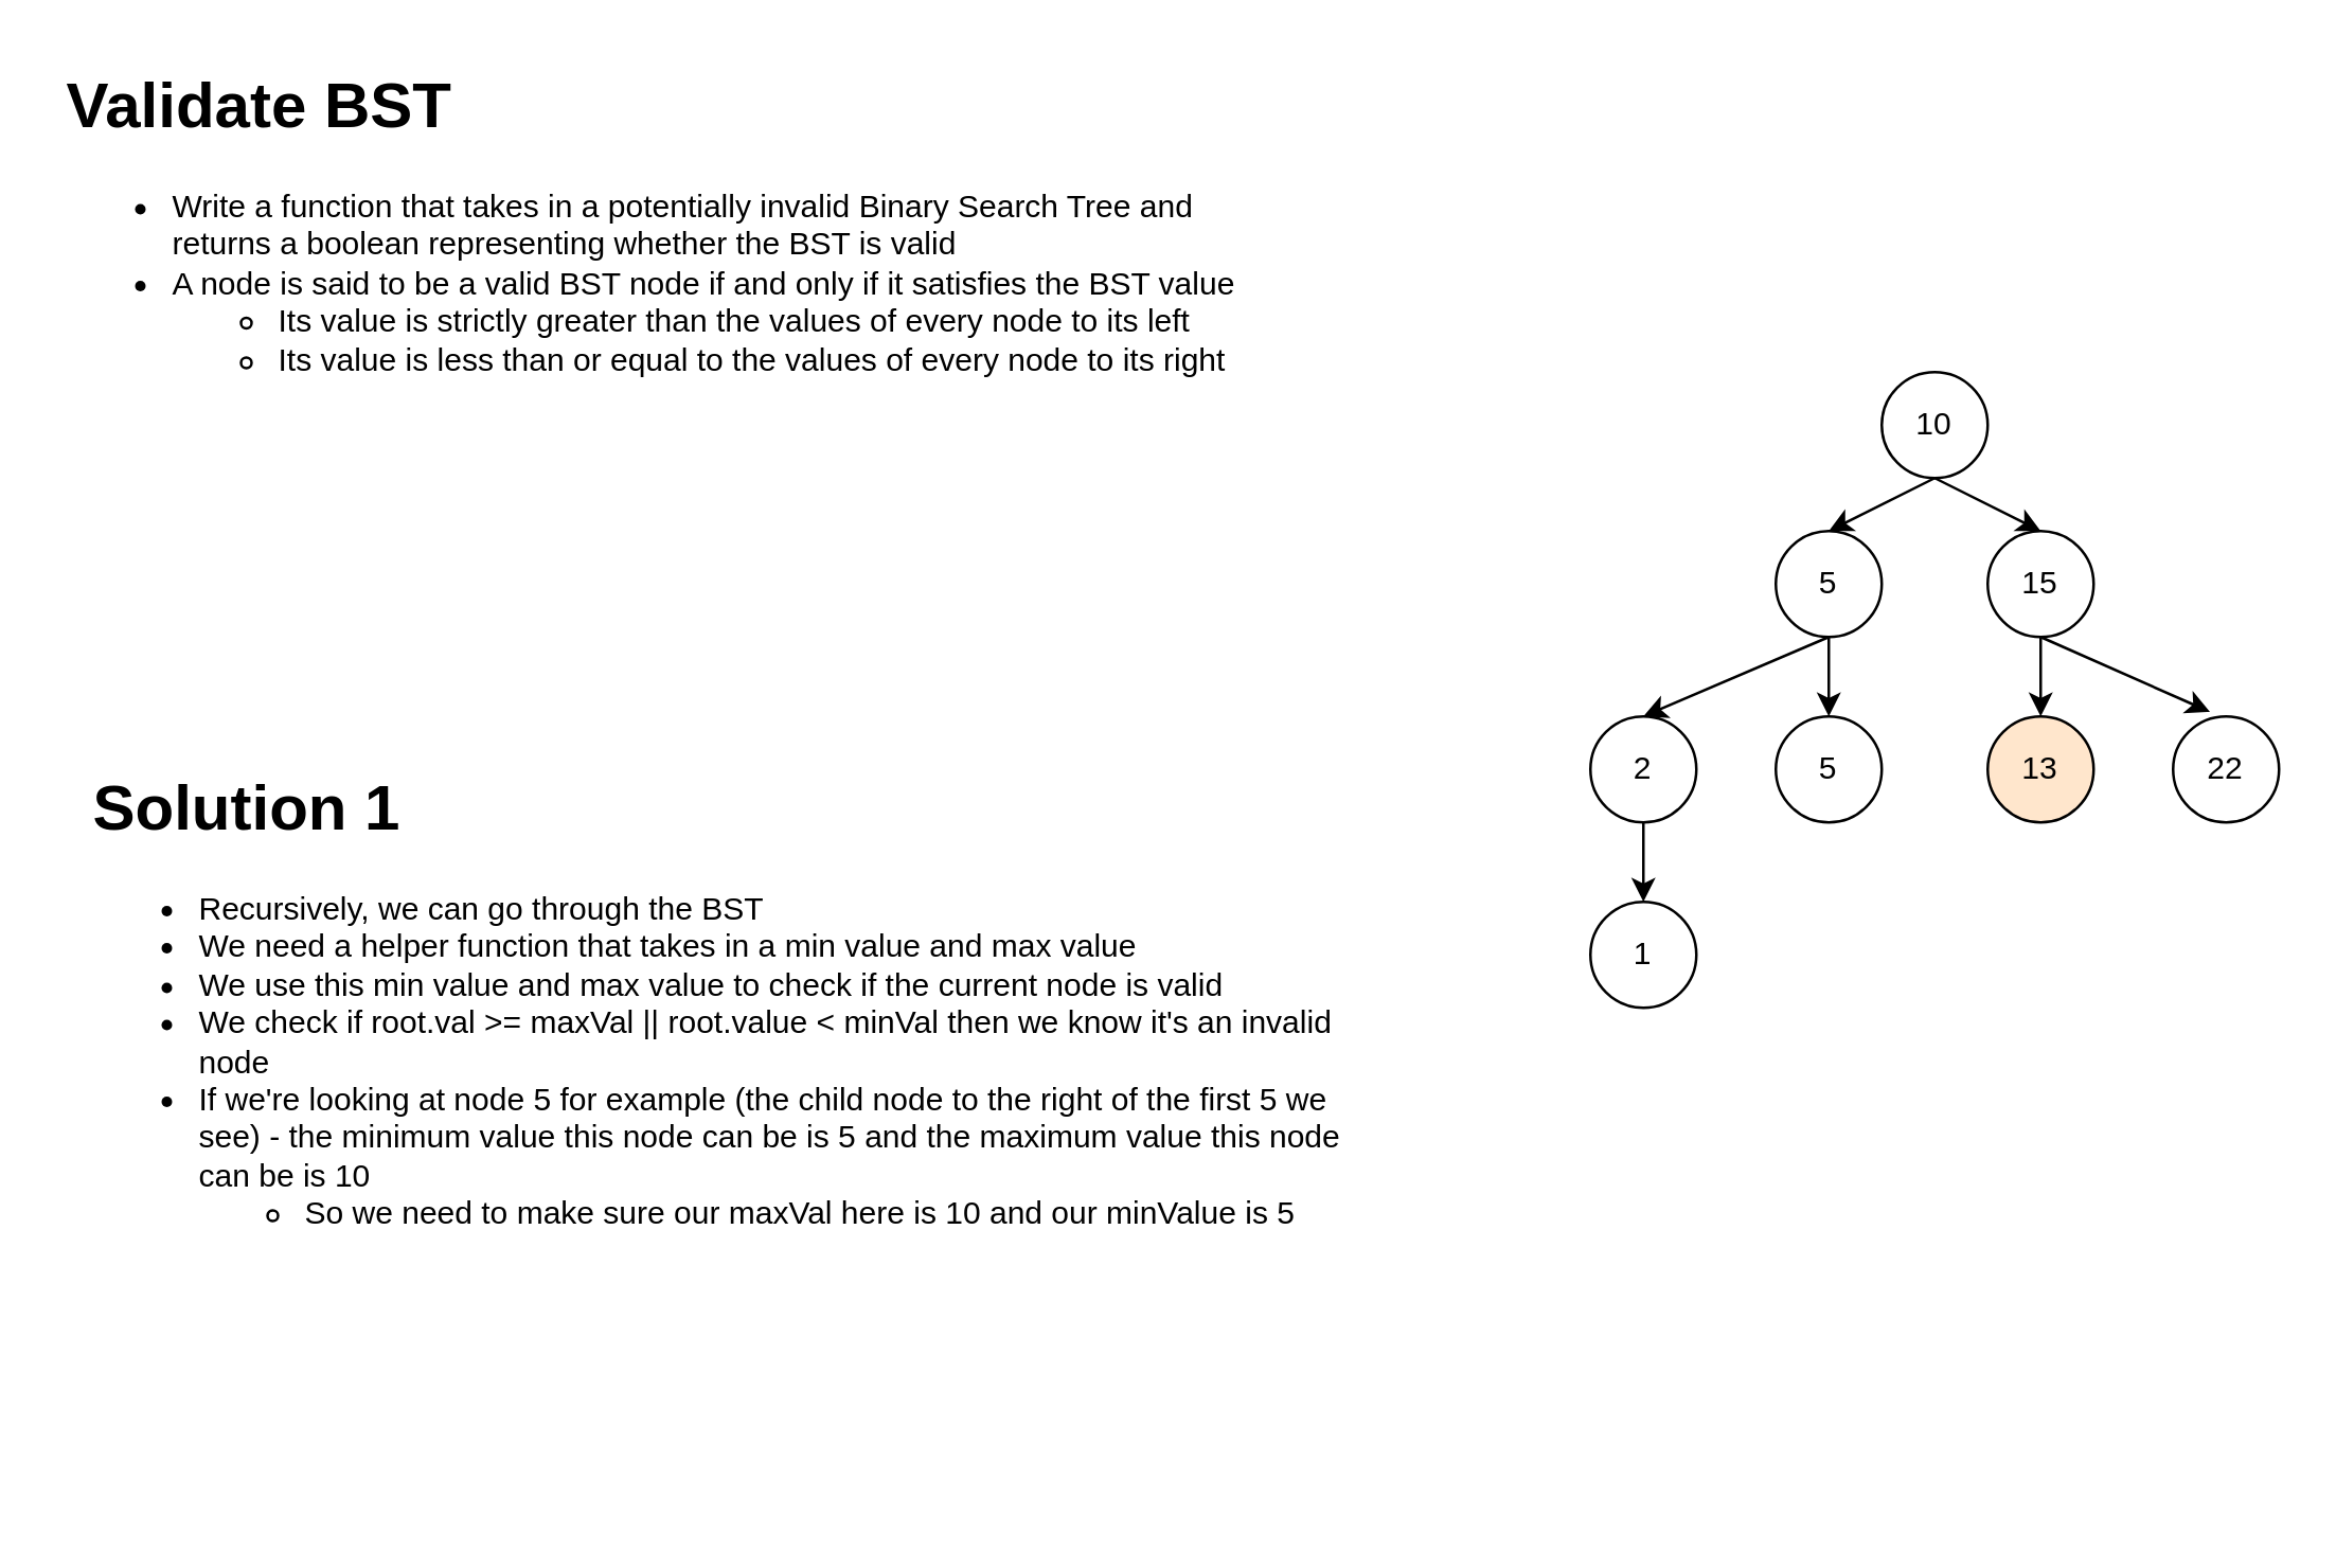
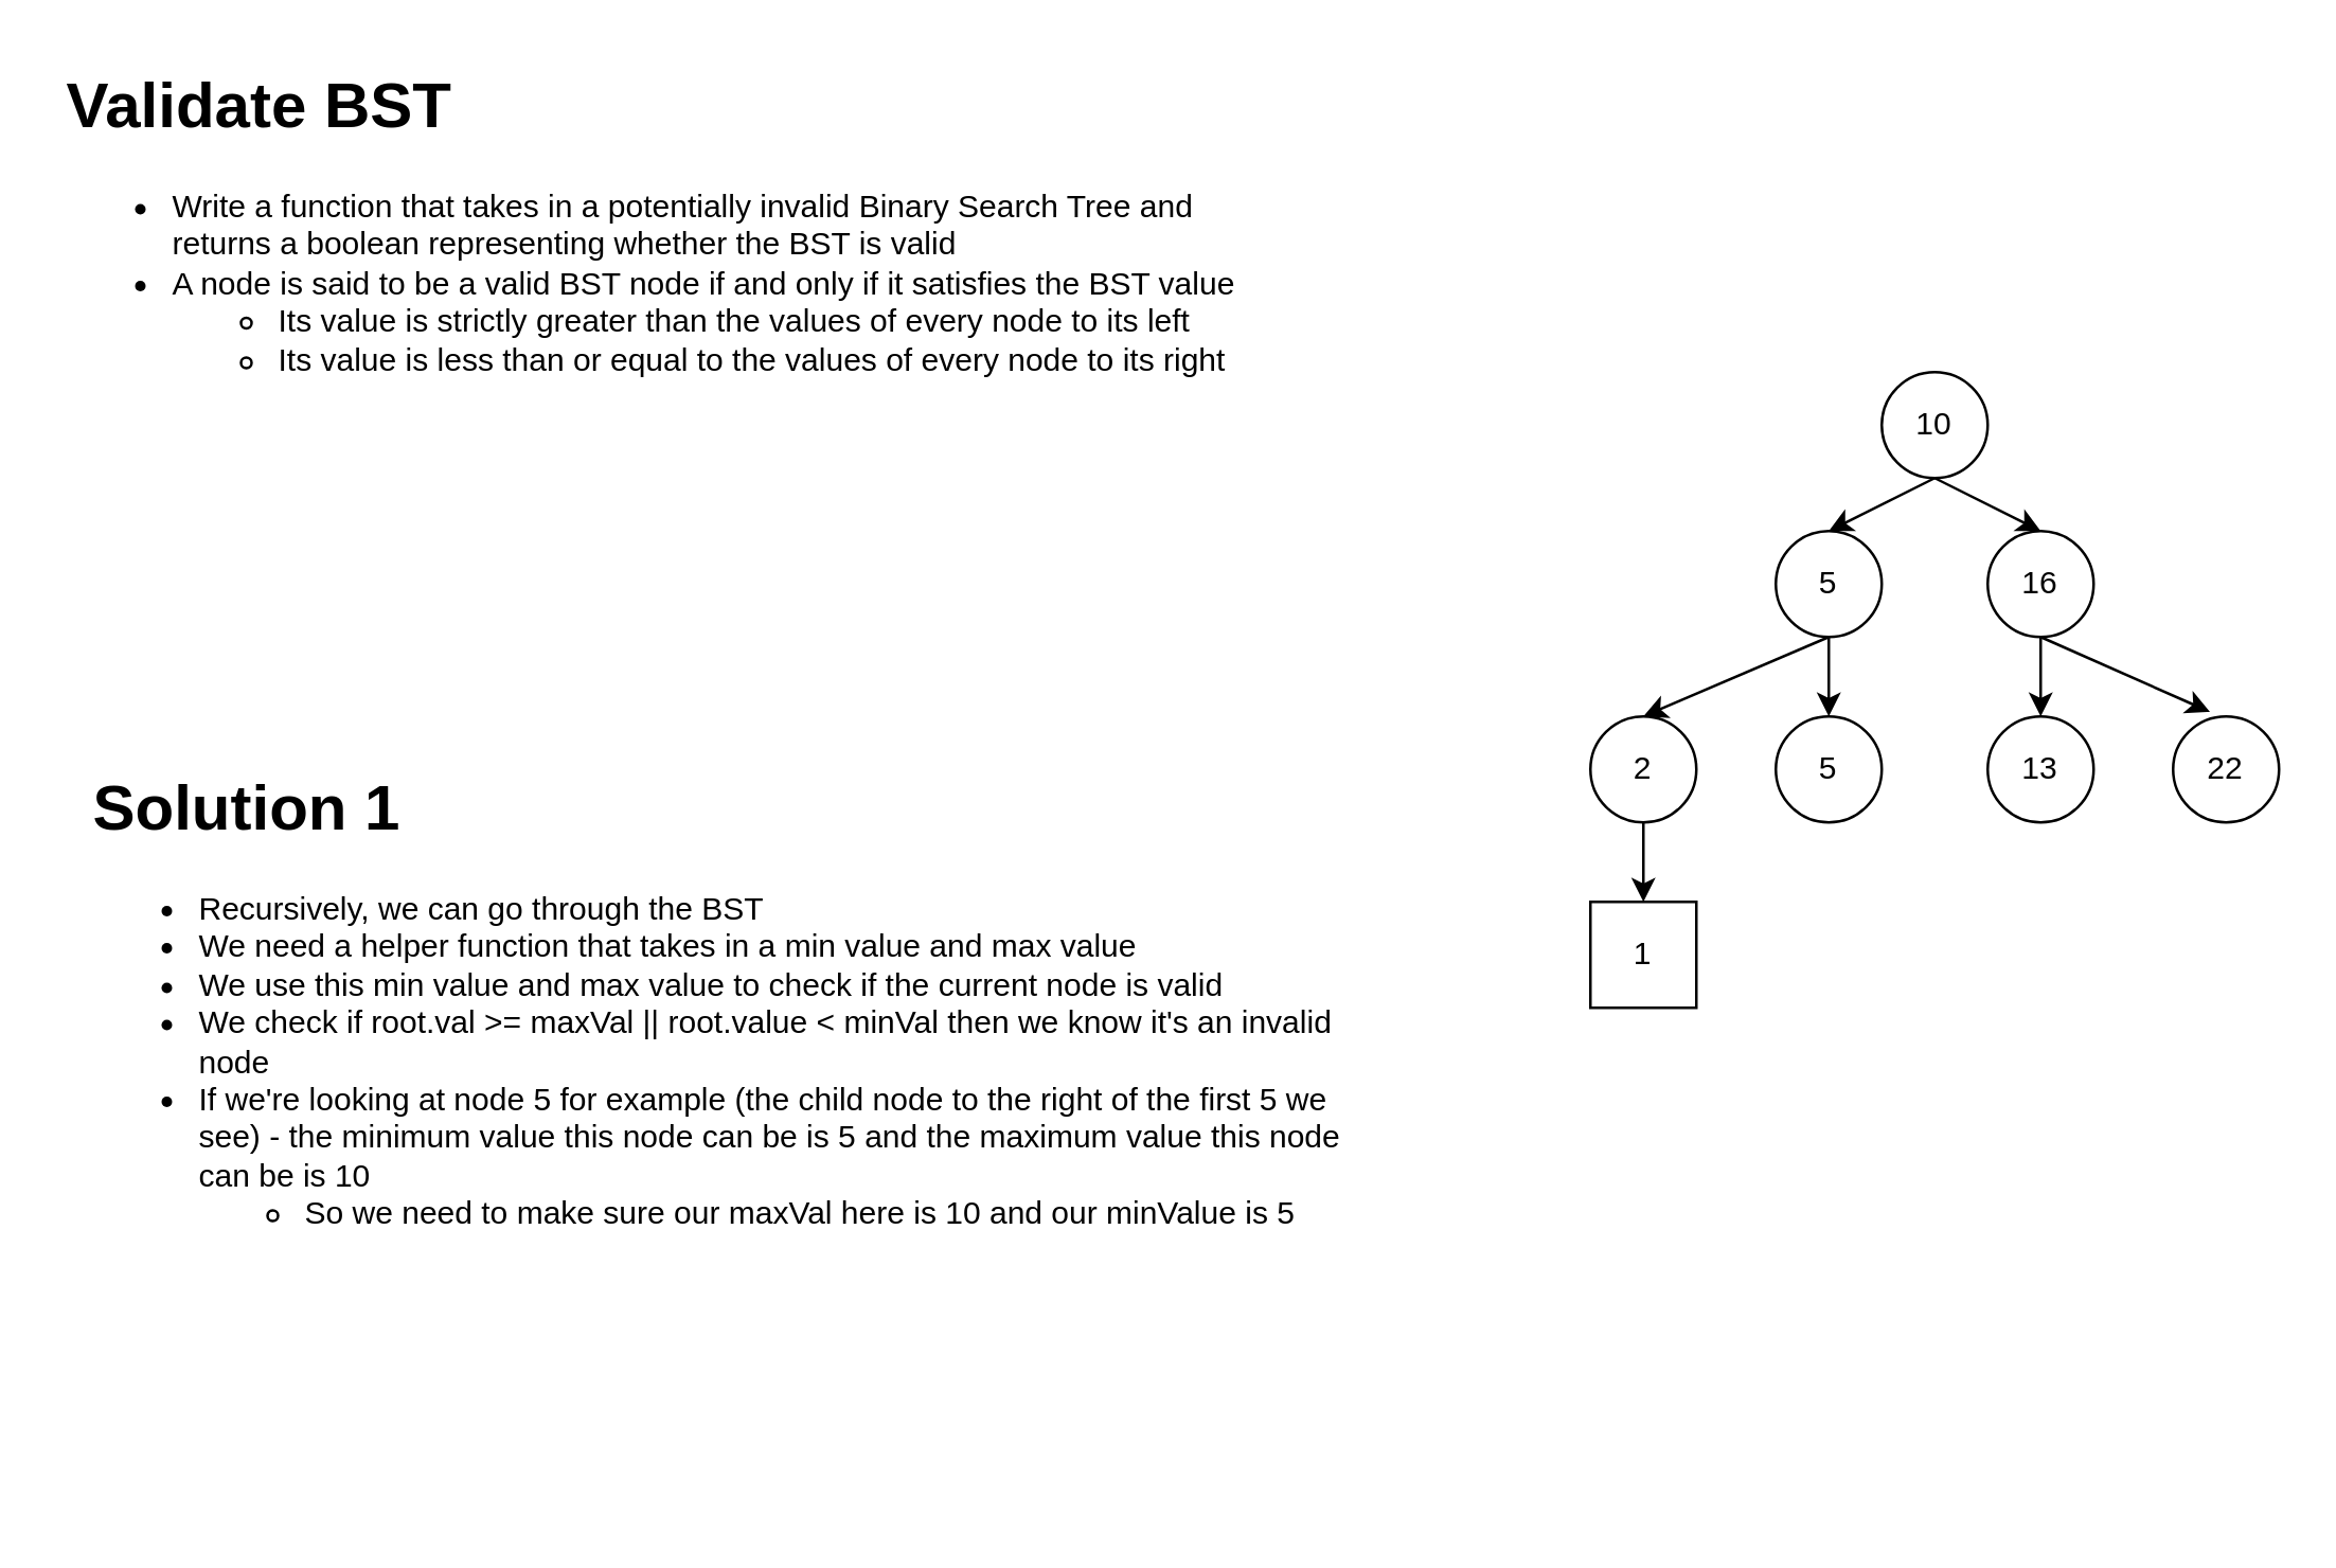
  <mxCell id="0" />
  <mxCell id="1" parent="0" />
  <mxCell id="2" value="&lt;h1&gt;Validate BST&lt;/h1&gt;&lt;p&gt;&lt;/p&gt;&lt;ul&gt;&lt;li&gt;Write a function that takes in a potentially invalid Binary Search Tree and returns a boolean representing whether the BST is valid&lt;/li&gt;&lt;li&gt;A node is said to be a valid BST node if and only if it satisfies the BST value&lt;/li&gt;&lt;ul&gt;&lt;li&gt;Its value is strictly greater than the values of every node to its left&lt;/li&gt;&lt;li&gt;Its value is less than or equal to the values of every node to its right&lt;/li&gt;&lt;/ul&gt;&lt;/ul&gt;&lt;p&gt;&lt;/p&gt;" style="text;html=1;strokeColor=none;fillColor=none;spacing=5;spacingTop=-20;whiteSpace=wrap;overflow=hidden;rounded=0;" vertex="1" parent="1"><mxGeometry x="20" y="20" width="460" height="260" as="geometry" /></mxCell>
  <mxCell id="3" value="10" style="ellipse;whiteSpace=wrap;html=1;aspect=fixed;" vertex="1" parent="1"><mxGeometry x="710" y="140" width="40" height="40" as="geometry" /></mxCell>
  <mxCell id="4" value="5" style="ellipse;whiteSpace=wrap;html=1;aspect=fixed;" vertex="1" parent="1"><mxGeometry x="670" y="200" width="40" height="40" as="geometry" /></mxCell>
- <mxCell id="5" value="15" style="ellipse;whiteSpace=wrap;html=1;aspect=fixed;" vertex="1" parent="1"><mxGeometry x="750" y="200" width="40" height="40" as="geometry" /></mxCell>
- <mxCell id="6" value="13" style="ellipse;whiteSpace=wrap;html=1;aspect=fixed;fillColor=#ffe6cc;" vertex="1" parent="1"><mxGeometry x="750" y="270" width="40" height="40" as="geometry" /></mxCell>
+ <mxCell id="5" value="16" style="ellipse;whiteSpace=wrap;html=1;aspect=fixed;" vertex="1" parent="1"><mxGeometry x="750" y="200" width="40" height="40" as="geometry" /></mxCell>
+ <mxCell id="6" value="13" style="ellipse;whiteSpace=wrap;html=1;aspect=fixed;" vertex="1" parent="1"><mxGeometry x="750" y="270" width="40" height="40" as="geometry" /></mxCell>
  <mxCell id="7" value="22" style="ellipse;whiteSpace=wrap;html=1;aspect=fixed;" vertex="1" parent="1"><mxGeometry x="820" y="270" width="40" height="40" as="geometry" /></mxCell>
  <mxCell id="8" value="5" style="ellipse;whiteSpace=wrap;html=1;aspect=fixed;" vertex="1" parent="1"><mxGeometry x="670" y="270" width="40" height="40" as="geometry" /></mxCell>
  <mxCell id="9" value="2" style="ellipse;whiteSpace=wrap;html=1;aspect=fixed;" vertex="1" parent="1"><mxGeometry x="600" y="270" width="40" height="40" as="geometry" /></mxCell>
- <mxCell id="10" value="1" style="ellipse;whiteSpace=wrap;html=1;aspect=fixed;" vertex="1" parent="1"><mxGeometry x="600" y="340" width="40" height="40" as="geometry" /></mxCell>
+ <mxCell id="10" value="1" style="whiteSpace=wrap;html=1;aspect=fixed;rounded=0;" vertex="1" parent="1"><mxGeometry x="600" y="340" width="40" height="40" as="geometry" /></mxCell>
  <mxCell id="11" value="" style="endArrow=classic;html=1;rounded=0;exitX=0.5;exitY=1;exitDx=0;exitDy=0;entryX=0.5;entryY=0;entryDx=0;entryDy=0;" edge="1" parent="1" source="3" target="4"><mxGeometry width="50" height="50" relative="1" as="geometry"><mxPoint x="560" y="230" as="sourcePoint" /><mxPoint x="610" y="180" as="targetPoint" /></mxGeometry></mxCell>
  <mxCell id="12" value="" style="endArrow=classic;html=1;rounded=0;entryX=0.5;entryY=0;entryDx=0;entryDy=0;" edge="1" parent="1" target="5"><mxGeometry width="50" height="50" relative="1" as="geometry"><mxPoint x="730" y="180" as="sourcePoint" /><mxPoint x="700" y="210" as="targetPoint" /></mxGeometry></mxCell>
  <mxCell id="13" value="" style="endArrow=classic;html=1;rounded=0;entryX=0.5;entryY=0;entryDx=0;entryDy=0;" edge="1" parent="1" target="9"><mxGeometry width="50" height="50" relative="1" as="geometry"><mxPoint x="690" y="240" as="sourcePoint" /><mxPoint x="710" y="220" as="targetPoint" /></mxGeometry></mxCell>
  <mxCell id="14" value="" style="endArrow=classic;html=1;rounded=0;exitX=0.5;exitY=1;exitDx=0;exitDy=0;" edge="1" parent="1" source="4" target="8"><mxGeometry width="50" height="50" relative="1" as="geometry"><mxPoint x="760" y="210" as="sourcePoint" /><mxPoint x="720" y="230" as="targetPoint" /></mxGeometry></mxCell>
  <mxCell id="15" value="" style="endArrow=classic;html=1;rounded=0;exitX=0.5;exitY=1;exitDx=0;exitDy=0;entryX=0.5;entryY=0;entryDx=0;entryDy=0;" edge="1" parent="1" source="5" target="6"><mxGeometry width="50" height="50" relative="1" as="geometry"><mxPoint x="770" y="220" as="sourcePoint" /><mxPoint x="730" y="240" as="targetPoint" /></mxGeometry></mxCell>
  <mxCell id="16" value="" style="endArrow=classic;html=1;rounded=0;entryX=0.348;entryY=-0.043;entryDx=0;entryDy=0;entryPerimeter=0;" edge="1" parent="1" target="7"><mxGeometry width="50" height="50" relative="1" as="geometry"><mxPoint x="770" y="240" as="sourcePoint" /><mxPoint x="740" y="250" as="targetPoint" /></mxGeometry></mxCell>
  <mxCell id="17" value="" style="endArrow=classic;html=1;rounded=0;exitX=0.5;exitY=1;exitDx=0;exitDy=0;entryX=0.5;entryY=0;entryDx=0;entryDy=0;" edge="1" parent="1" source="9" target="10"><mxGeometry width="50" height="50" relative="1" as="geometry"><mxPoint x="790" y="240" as="sourcePoint" /><mxPoint x="750" y="260" as="targetPoint" /></mxGeometry></mxCell>
  <mxCell id="18" value="&lt;h1&gt;Solution 1&lt;/h1&gt;&lt;div&gt;&lt;ul&gt;&lt;li&gt;Recursively, we can go through the BST&lt;/li&gt;&lt;li&gt;We need a helper function that takes in a min value and max value&lt;/li&gt;&lt;li&gt;We use this min value and max value to check if the current node is valid&lt;/li&gt;&lt;li&gt;We check if root.val &amp;gt;= maxVal || root.value &amp;lt; minVal then we know it's an invalid node&lt;/li&gt;&lt;li&gt;If we're looking at node 5 for example (the child node to the right of the first 5 we see) - the minimum value this node can be is 5 and the maximum value this node can be is 10&lt;/li&gt;&lt;ul&gt;&lt;li&gt;So we need to make sure our maxVal here is 10 and our minValue is 5&lt;/li&gt;&lt;/ul&gt;&lt;/ul&gt;&lt;/div&gt;" style="text;html=1;strokeColor=none;fillColor=none;spacing=5;spacingTop=-20;whiteSpace=wrap;overflow=hidden;rounded=0;" vertex="1" parent="1"><mxGeometry x="30" y="285" width="480" height="285" as="geometry" /></mxCell>
